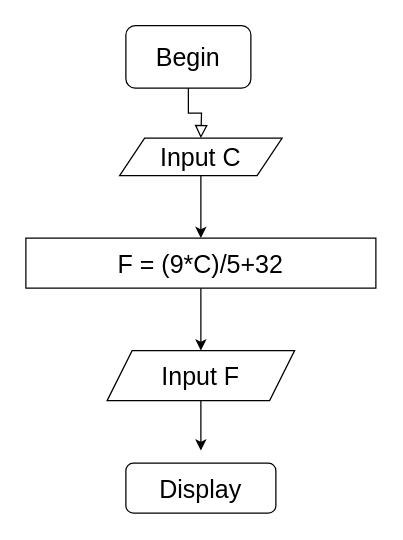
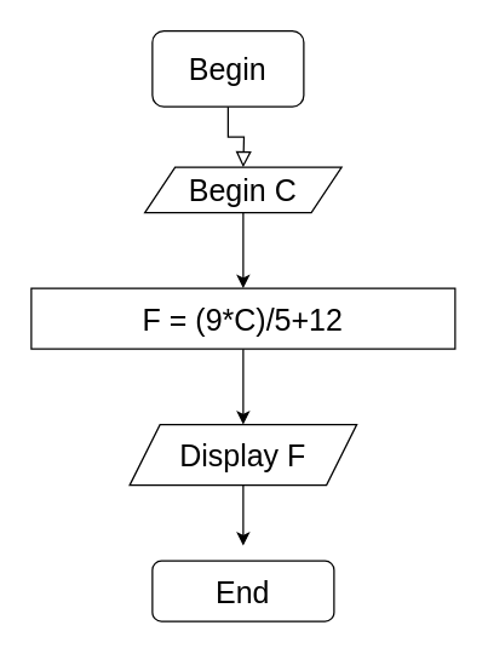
  <mxCell id="0" />
  <mxCell id="1" parent="0" />
  <mxCell id="2" value="Begin&lt;span style=&quot;white-space: pre; font-size: 20px;&quot;&gt;&lt;/span&gt;" style="rounded=1;whiteSpace=wrap;html=1;fontSize=20;glass=0;strokeWidth=1;shadow=0;" parent="1" vertex="1"><mxGeometry x="100" y="20" width="100" height="50" as="geometry" /></mxCell>
- <mxCell id="3" value="Display" style="rounded=1;whiteSpace=wrap;html=1;fontSize=20;glass=0;strokeWidth=1;shadow=0;" parent="1" vertex="1"><mxGeometry x="100" y="370" width="120" height="40" as="geometry" /></mxCell>
+ <mxCell id="3" value="End" style="rounded=1;whiteSpace=wrap;html=1;fontSize=20;glass=0;strokeWidth=1;shadow=0;" parent="1" vertex="1"><mxGeometry x="100" y="370" width="120" height="40" as="geometry" /></mxCell>
  <mxCell id="4" style="edgeStyle=orthogonalEdgeStyle;rounded=0;orthogonalLoop=1;jettySize=auto;html=1;" edge="1" parent="1" source="5"><mxGeometry relative="1" as="geometry"><mxPoint x="160" y="190" as="targetPoint" /></mxGeometry></mxCell>
- <mxCell id="5" value="Input C" style="shape=parallelogram;perimeter=parallelogramPerimeter;whiteSpace=wrap;html=1;fixedSize=1;fontSize=20;" vertex="1" parent="1"><mxGeometry x="95" y="110" width="130" height="30" as="geometry" /></mxCell>
+ <mxCell id="5" value="Begin C" style="shape=parallelogram;perimeter=parallelogramPerimeter;whiteSpace=wrap;html=1;fixedSize=1;fontSize=20;" vertex="1" parent="1"><mxGeometry x="95" y="110" width="130" height="30" as="geometry" /></mxCell>
  <mxCell id="6" value="" style="rounded=0;html=1;jettySize=auto;orthogonalLoop=1;fontSize=11;endArrow=block;endFill=0;endSize=8;strokeWidth=1;shadow=0;labelBackgroundColor=none;edgeStyle=orthogonalEdgeStyle;" parent="1" source="2" edge="1"><mxGeometry relative="1" as="geometry"><mxPoint x="160" y="110" as="targetPoint" /></mxGeometry></mxCell>
  <mxCell id="7" style="edgeStyle=orthogonalEdgeStyle;rounded=0;orthogonalLoop=1;jettySize=auto;html=1;" edge="1" parent="1" source="8"><mxGeometry relative="1" as="geometry"><mxPoint x="160" y="280" as="targetPoint" /></mxGeometry></mxCell>
- <mxCell id="8" value="F = (9*C)/5+32" style="rounded=0;whiteSpace=wrap;html=1;fontSize=20;" vertex="1" parent="1"><mxGeometry x="20" y="190" width="280" height="40" as="geometry" /></mxCell>
+ <mxCell id="8" value="F = (9*C)/5+12" style="rounded=0;whiteSpace=wrap;html=1;fontSize=20;" vertex="1" parent="1"><mxGeometry x="20" y="190" width="280" height="40" as="geometry" /></mxCell>
  <mxCell id="9" style="edgeStyle=orthogonalEdgeStyle;rounded=0;orthogonalLoop=1;jettySize=auto;html=1;" edge="1" parent="1" source="10"><mxGeometry relative="1" as="geometry"><mxPoint x="160" y="360" as="targetPoint" /></mxGeometry></mxCell>
- <mxCell id="10" value="Input F" style="shape=parallelogram;perimeter=parallelogramPerimeter;whiteSpace=wrap;html=1;fixedSize=1;fontSize=20;" vertex="1" parent="1"><mxGeometry x="85" y="280" width="150" height="40" as="geometry" /></mxCell>
+ <mxCell id="10" value="Display F" style="shape=parallelogram;perimeter=parallelogramPerimeter;whiteSpace=wrap;html=1;fixedSize=1;fontSize=20;" vertex="1" parent="1"><mxGeometry x="85" y="280" width="150" height="40" as="geometry" /></mxCell>
